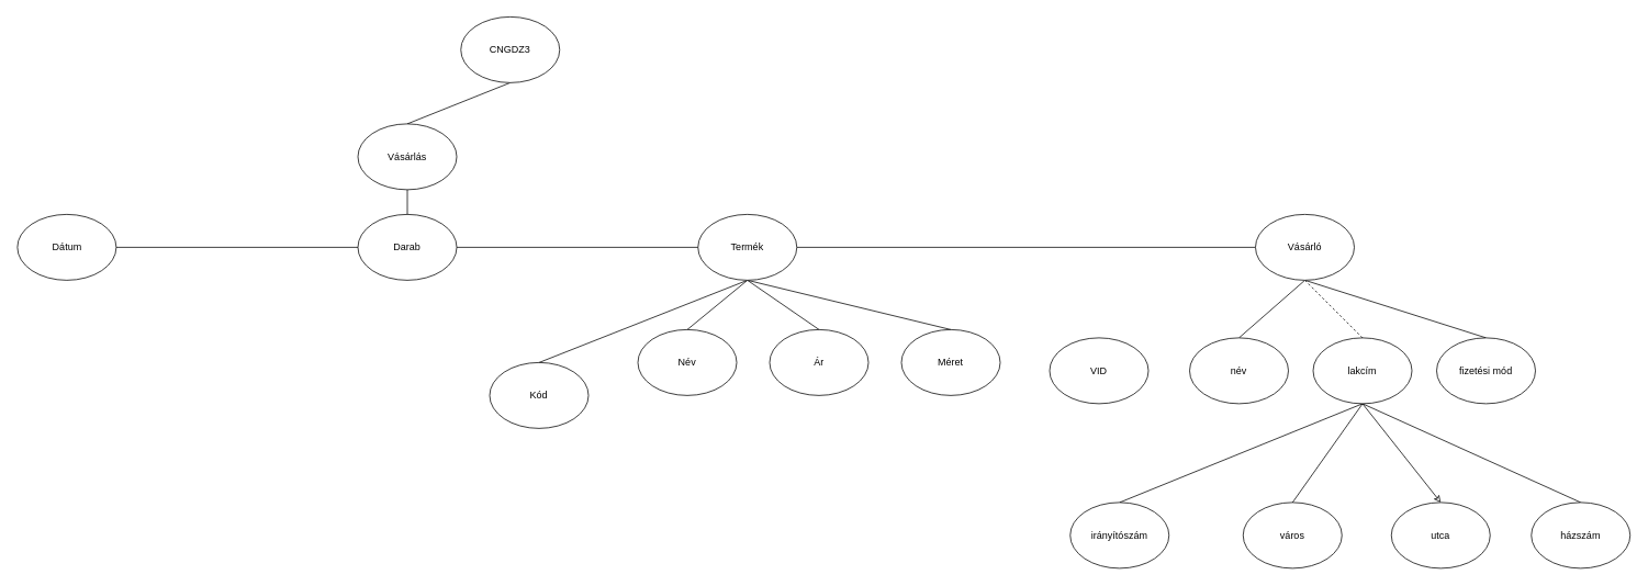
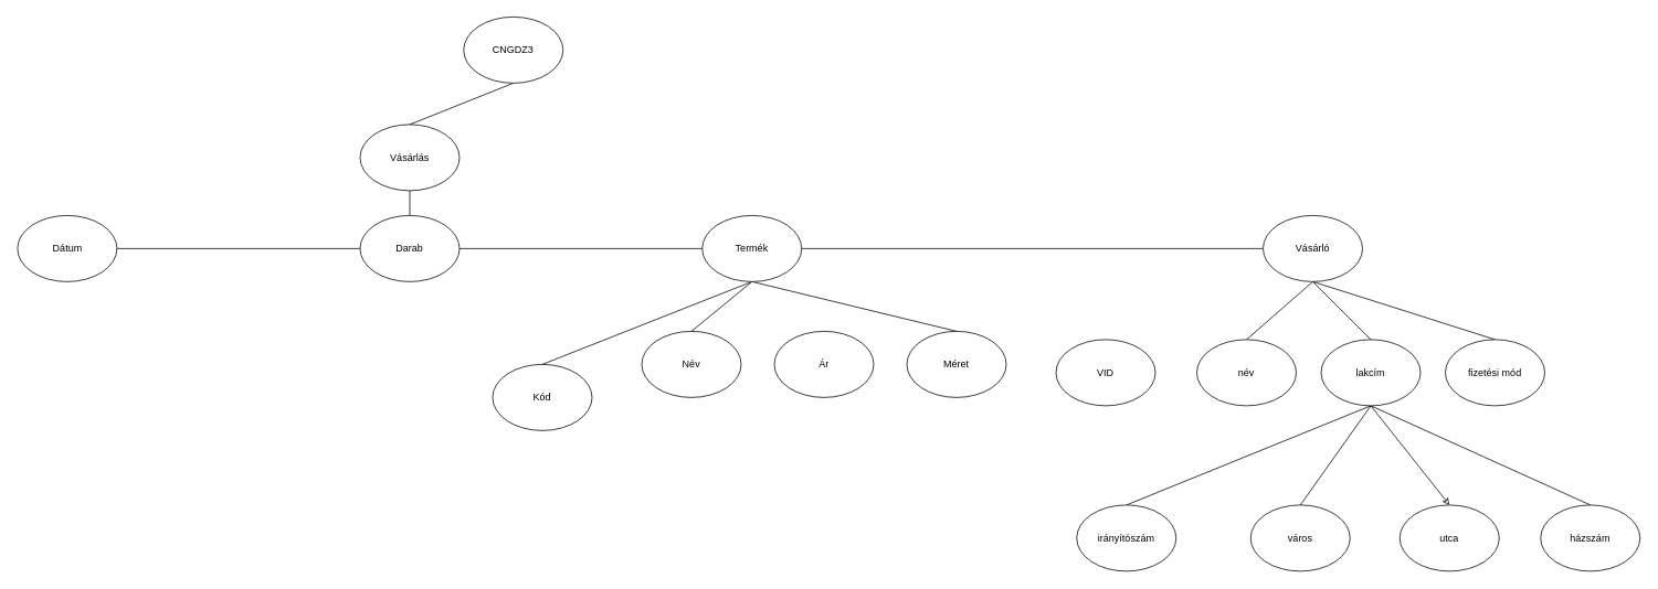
  <mxCell id="0" />
  <mxCell id="1" parent="0" />
  <mxCell id="2" style="rounded=0;orthogonalLoop=1;jettySize=auto;html=1;exitX=0.5;exitY=1;exitDx=0;exitDy=0;entryX=0.5;entryY=0;entryDx=0;entryDy=0;endArrow=none;endFill=0;" edge="1" parent="1" source="3" target="5"><mxGeometry relative="1" as="geometry" /></mxCell>
  <mxCell id="3" value="CNGDZ3" style="ellipse;whiteSpace=wrap;html=1;" vertex="1" parent="1"><mxGeometry x="559" y="20" width="120" height="80" as="geometry" /></mxCell>
  <mxCell id="4" style="rounded=0;orthogonalLoop=1;jettySize=auto;html=1;exitX=0.5;exitY=1;exitDx=0;exitDy=0;entryX=0.5;entryY=0;entryDx=0;entryDy=0;endArrow=none;endFill=0;" edge="1" parent="1" source="5" target="14"><mxGeometry relative="1" as="geometry" /></mxCell>
  <mxCell id="5" value="Vásárlás" style="ellipse;whiteSpace=wrap;html=1;" vertex="1" parent="1"><mxGeometry y="150" width="120" height="80" as="geometry" x="434" /></mxCell>
  <mxCell id="6" style="rounded=0;orthogonalLoop=1;jettySize=auto;html=1;exitX=0.5;exitY=1;exitDx=0;exitDy=0;entryX=0.5;entryY=0;entryDx=0;entryDy=0;endArrow=none;endFill=0;" edge="1" parent="1" source="11" target="17"><mxGeometry relative="1" as="geometry" /></mxCell>
- <mxCell id="7" style="rounded=0;orthogonalLoop=1;jettySize=auto;html=1;exitX=0.5;exitY=1;exitDx=0;exitDy=0;entryX=0.5;entryY=0;entryDx=0;entryDy=0;endArrow=none;endFill=0;" edge="1" parent="1" source="11" target="18"><mxGeometry relative="1" as="geometry" /></mxCell>
  <mxCell id="8" style="rounded=0;orthogonalLoop=1;jettySize=auto;html=1;exitX=0.5;exitY=1;exitDx=0;exitDy=0;entryX=0.5;entryY=0;entryDx=0;entryDy=0;endArrow=none;endFill=0;" edge="1" parent="1" source="11" target="16"><mxGeometry relative="1" as="geometry" /></mxCell>
  <mxCell id="9" style="rounded=0;orthogonalLoop=1;jettySize=auto;html=1;exitX=0.5;exitY=1;exitDx=0;exitDy=0;entryX=0.5;entryY=0;entryDx=0;entryDy=0;endArrow=none;endFill=0;" edge="1" parent="1" source="11" target="19"><mxGeometry relative="1" as="geometry" /></mxCell>
  <mxCell id="10" style="rounded=0;orthogonalLoop=1;jettySize=auto;html=1;exitX=1;exitY=0.5;exitDx=0;exitDy=0;entryX=0;entryY=0.5;entryDx=0;entryDy=0;endArrow=none;endFill=0;" edge="1" parent="1" source="11" target="23"><mxGeometry relative="1" as="geometry" /></mxCell>
  <mxCell id="11" value="Termék" style="ellipse;whiteSpace=wrap;html=1;" vertex="1" parent="1"><mxGeometry x="847" y="260" width="120" height="80" as="geometry" /></mxCell>
  <mxCell id="12" style="rounded=0;orthogonalLoop=1;jettySize=auto;html=1;exitX=1;exitY=0.5;exitDx=0;exitDy=0;entryX=0;entryY=0.5;entryDx=0;entryDy=0;endArrow=none;endFill=0;" edge="1" parent="1" source="14" target="11"><mxGeometry relative="1" as="geometry" /></mxCell>
  <mxCell id="13" style="rounded=0;orthogonalLoop=1;jettySize=auto;html=1;exitX=0;exitY=0.5;exitDx=0;exitDy=0;entryX=1;entryY=0.5;entryDx=0;entryDy=0;endArrow=none;endFill=0;" edge="1" parent="1" source="14" target="15"><mxGeometry relative="1" as="geometry" /></mxCell>
  <mxCell id="14" value="Darab" style="ellipse;whiteSpace=wrap;html=1;" vertex="1" parent="1"><mxGeometry y="260" width="120" height="80" as="geometry" x="434" /></mxCell>
  <mxCell id="15" value="Dátum" style="ellipse;whiteSpace=wrap;html=1;" vertex="1" parent="1"><mxGeometry x="20.5" y="260" width="120" height="80" as="geometry" /></mxCell>
  <mxCell id="16" value="Kód" style="ellipse;whiteSpace=wrap;html=1;" vertex="1" parent="1"><mxGeometry x="594" y="440" width="120" height="80" as="geometry" /></mxCell>
  <mxCell id="17" value="Név" style="ellipse;whiteSpace=wrap;html=1;" vertex="1" parent="1"><mxGeometry x="774" y="400" width="120" height="80" as="geometry" /></mxCell>
  <mxCell id="18" value="Ár" style="ellipse;whiteSpace=wrap;html=1;" vertex="1" parent="1"><mxGeometry x="934" y="400" width="120" height="80" as="geometry" /></mxCell>
  <mxCell id="19" value="Méret" style="ellipse;whiteSpace=wrap;html=1;" vertex="1" parent="1"><mxGeometry x="1094" y="400" width="120" height="80" as="geometry" /></mxCell>
  <mxCell id="20" style="rounded=0;orthogonalLoop=1;jettySize=auto;html=1;exitX=0.5;exitY=1;exitDx=0;exitDy=0;entryX=0.5;entryY=0;entryDx=0;entryDy=0;endArrow=none;endFill=0;" edge="1" parent="1" source="23" target="25"><mxGeometry relative="1" as="geometry" /></mxCell>
- <mxCell id="21" style="rounded=0;orthogonalLoop=1;jettySize=auto;html=1;exitX=0.5;exitY=1;exitDx=0;exitDy=0;entryX=0.5;entryY=0;entryDx=0;entryDy=0;endArrow=none;endFill=0;dashed=1;" edge="1" parent="1" source="23" target="30"><mxGeometry relative="1" as="geometry" /></mxCell>
+ <mxCell id="21" style="rounded=0;orthogonalLoop=1;jettySize=auto;html=1;exitX=0.5;exitY=1;exitDx=0;exitDy=0;entryX=0.5;entryY=0;entryDx=0;entryDy=0;endArrow=none;endFill=0;" edge="1" parent="1" source="23" target="30"><mxGeometry relative="1" as="geometry" /></mxCell>
  <mxCell id="22" style="rounded=0;orthogonalLoop=1;jettySize=auto;html=1;exitX=0.5;exitY=1;exitDx=0;exitDy=0;entryX=0.5;entryY=0;entryDx=0;entryDy=0;endArrow=none;endFill=0;" edge="1" parent="1" source="23" target="31"><mxGeometry relative="1" as="geometry" /></mxCell>
  <mxCell id="23" value="Vásárló" style="ellipse;whiteSpace=wrap;html=1;" vertex="1" parent="1"><mxGeometry x="1524" y="260" width="120" height="80" as="geometry" /></mxCell>
  <mxCell id="24" value="VID" style="ellipse;whiteSpace=wrap;html=1;" vertex="1" parent="1"><mxGeometry x="1274" y="410" width="120" height="80" as="geometry" /></mxCell>
  <mxCell id="25" value="név" style="ellipse;whiteSpace=wrap;html=1;" vertex="1" parent="1"><mxGeometry x="1444" y="410" width="120" height="80" as="geometry" /></mxCell>
  <mxCell id="26" style="rounded=0;orthogonalLoop=1;jettySize=auto;html=1;exitX=0.5;exitY=1;exitDx=0;exitDy=0;entryX=0.5;entryY=0;entryDx=0;entryDy=0;endArrow=none;endFill=0;" edge="1" parent="1" source="30" target="32"><mxGeometry relative="1" as="geometry" /></mxCell>
  <mxCell id="27" style="rounded=0;orthogonalLoop=1;jettySize=auto;html=1;exitX=0.5;exitY=1;exitDx=0;exitDy=0;entryX=0.5;entryY=0;entryDx=0;entryDy=0;endArrow=none;endFill=0;" edge="1" parent="1" source="30" target="33"><mxGeometry relative="1" as="geometry" /></mxCell>
  <mxCell id="28" style="rounded=0;orthogonalLoop=1;jettySize=auto;html=1;exitX=0.5;exitY=1;exitDx=0;exitDy=0;entryX=0.5;entryY=0;entryDx=0;entryDy=0;endArrow=classic;endFill=0;" edge="1" parent="1" source="30" target="34"><mxGeometry relative="1" as="geometry" /></mxCell>
  <mxCell id="29" style="rounded=0;orthogonalLoop=1;jettySize=auto;html=1;exitX=0.5;exitY=1;exitDx=0;exitDy=0;entryX=0.5;entryY=0;entryDx=0;entryDy=0;endArrow=none;endFill=0;" edge="1" parent="1" source="30" target="35"><mxGeometry relative="1" as="geometry" /></mxCell>
  <mxCell id="30" value="lakcím" style="ellipse;whiteSpace=wrap;html=1;" vertex="1" parent="1"><mxGeometry x="1594" y="410" width="120" height="80" as="geometry" /></mxCell>
  <mxCell id="31" value="fizetési mód" style="ellipse;whiteSpace=wrap;html=1;" vertex="1" parent="1"><mxGeometry x="1744" y="410" width="120" height="80" as="geometry" /></mxCell>
  <mxCell id="32" value="irányítószám" style="ellipse;whiteSpace=wrap;html=1;" vertex="1" parent="1"><mxGeometry x="1299" y="610" width="120" height="80" as="geometry" /></mxCell>
  <mxCell id="33" value="város" style="ellipse;whiteSpace=wrap;html=1;" vertex="1" parent="1"><mxGeometry x="1509" y="610" width="120" height="80" as="geometry" /></mxCell>
  <mxCell id="34" value="utca" style="ellipse;whiteSpace=wrap;html=1;" vertex="1" parent="1"><mxGeometry x="1689" y="610" width="120" height="80" as="geometry" /></mxCell>
  <mxCell id="35" value="házszám" style="ellipse;whiteSpace=wrap;html=1;" vertex="1" parent="1"><mxGeometry x="1859" y="610" width="120" height="80" as="geometry" /></mxCell>
